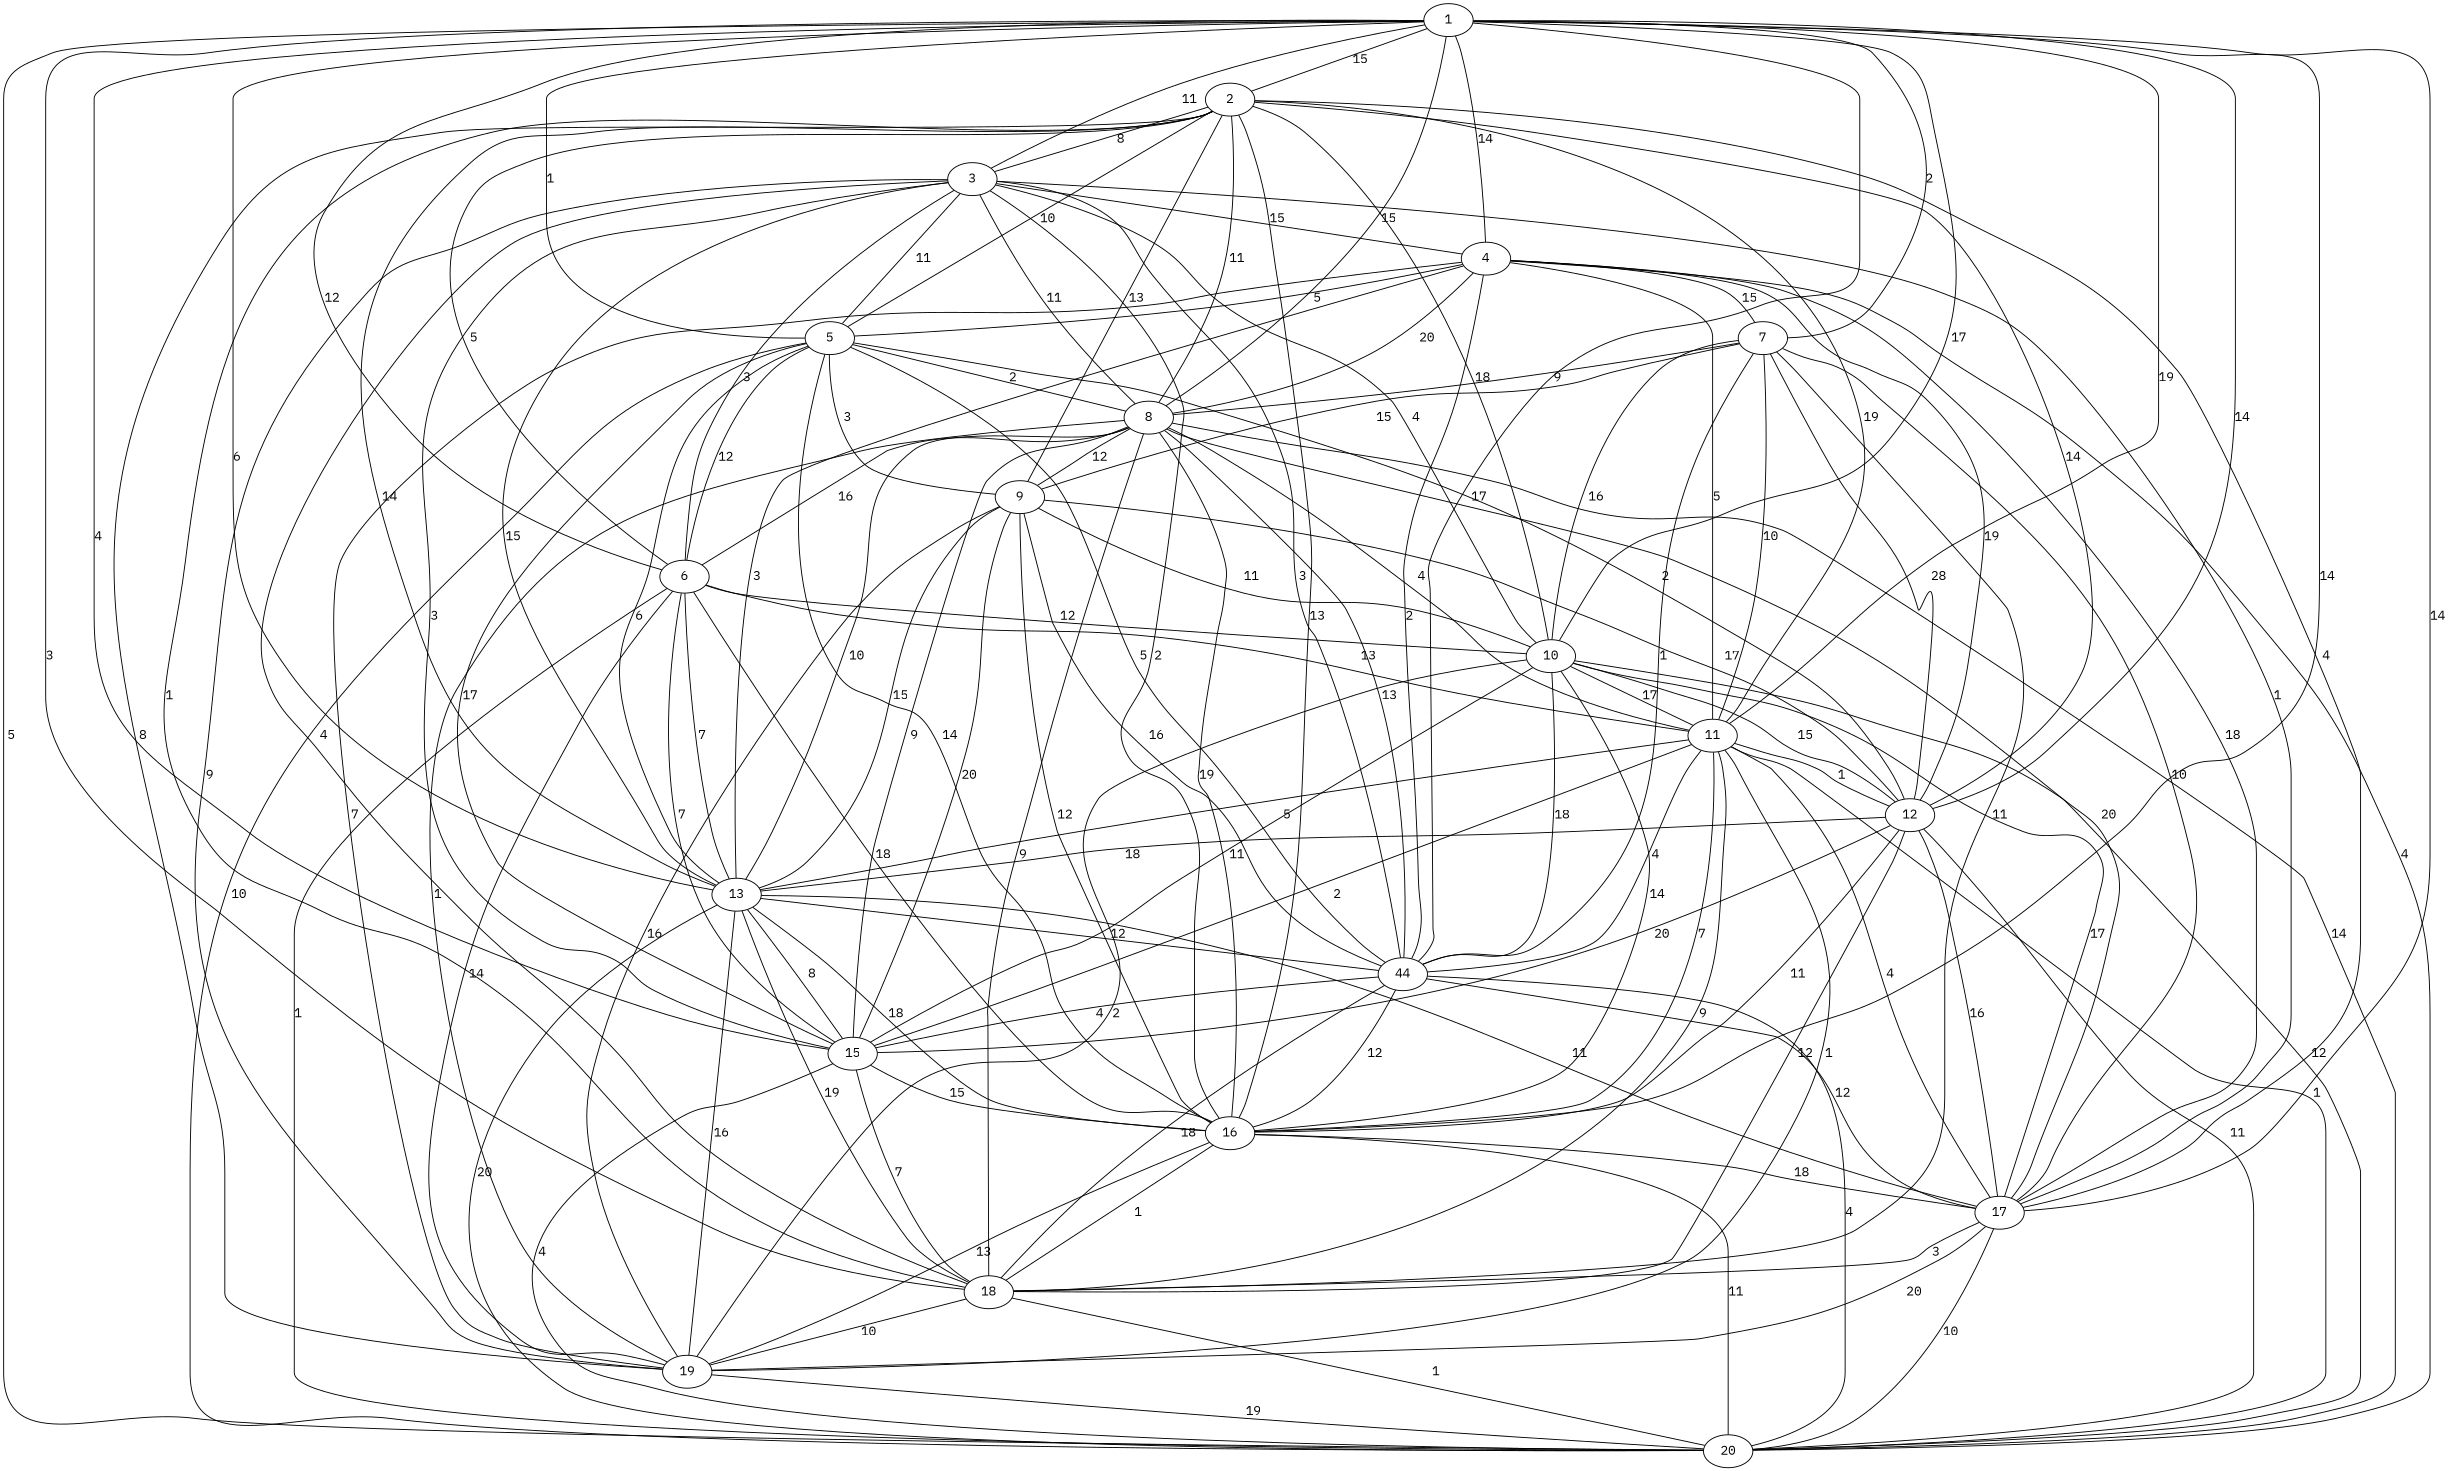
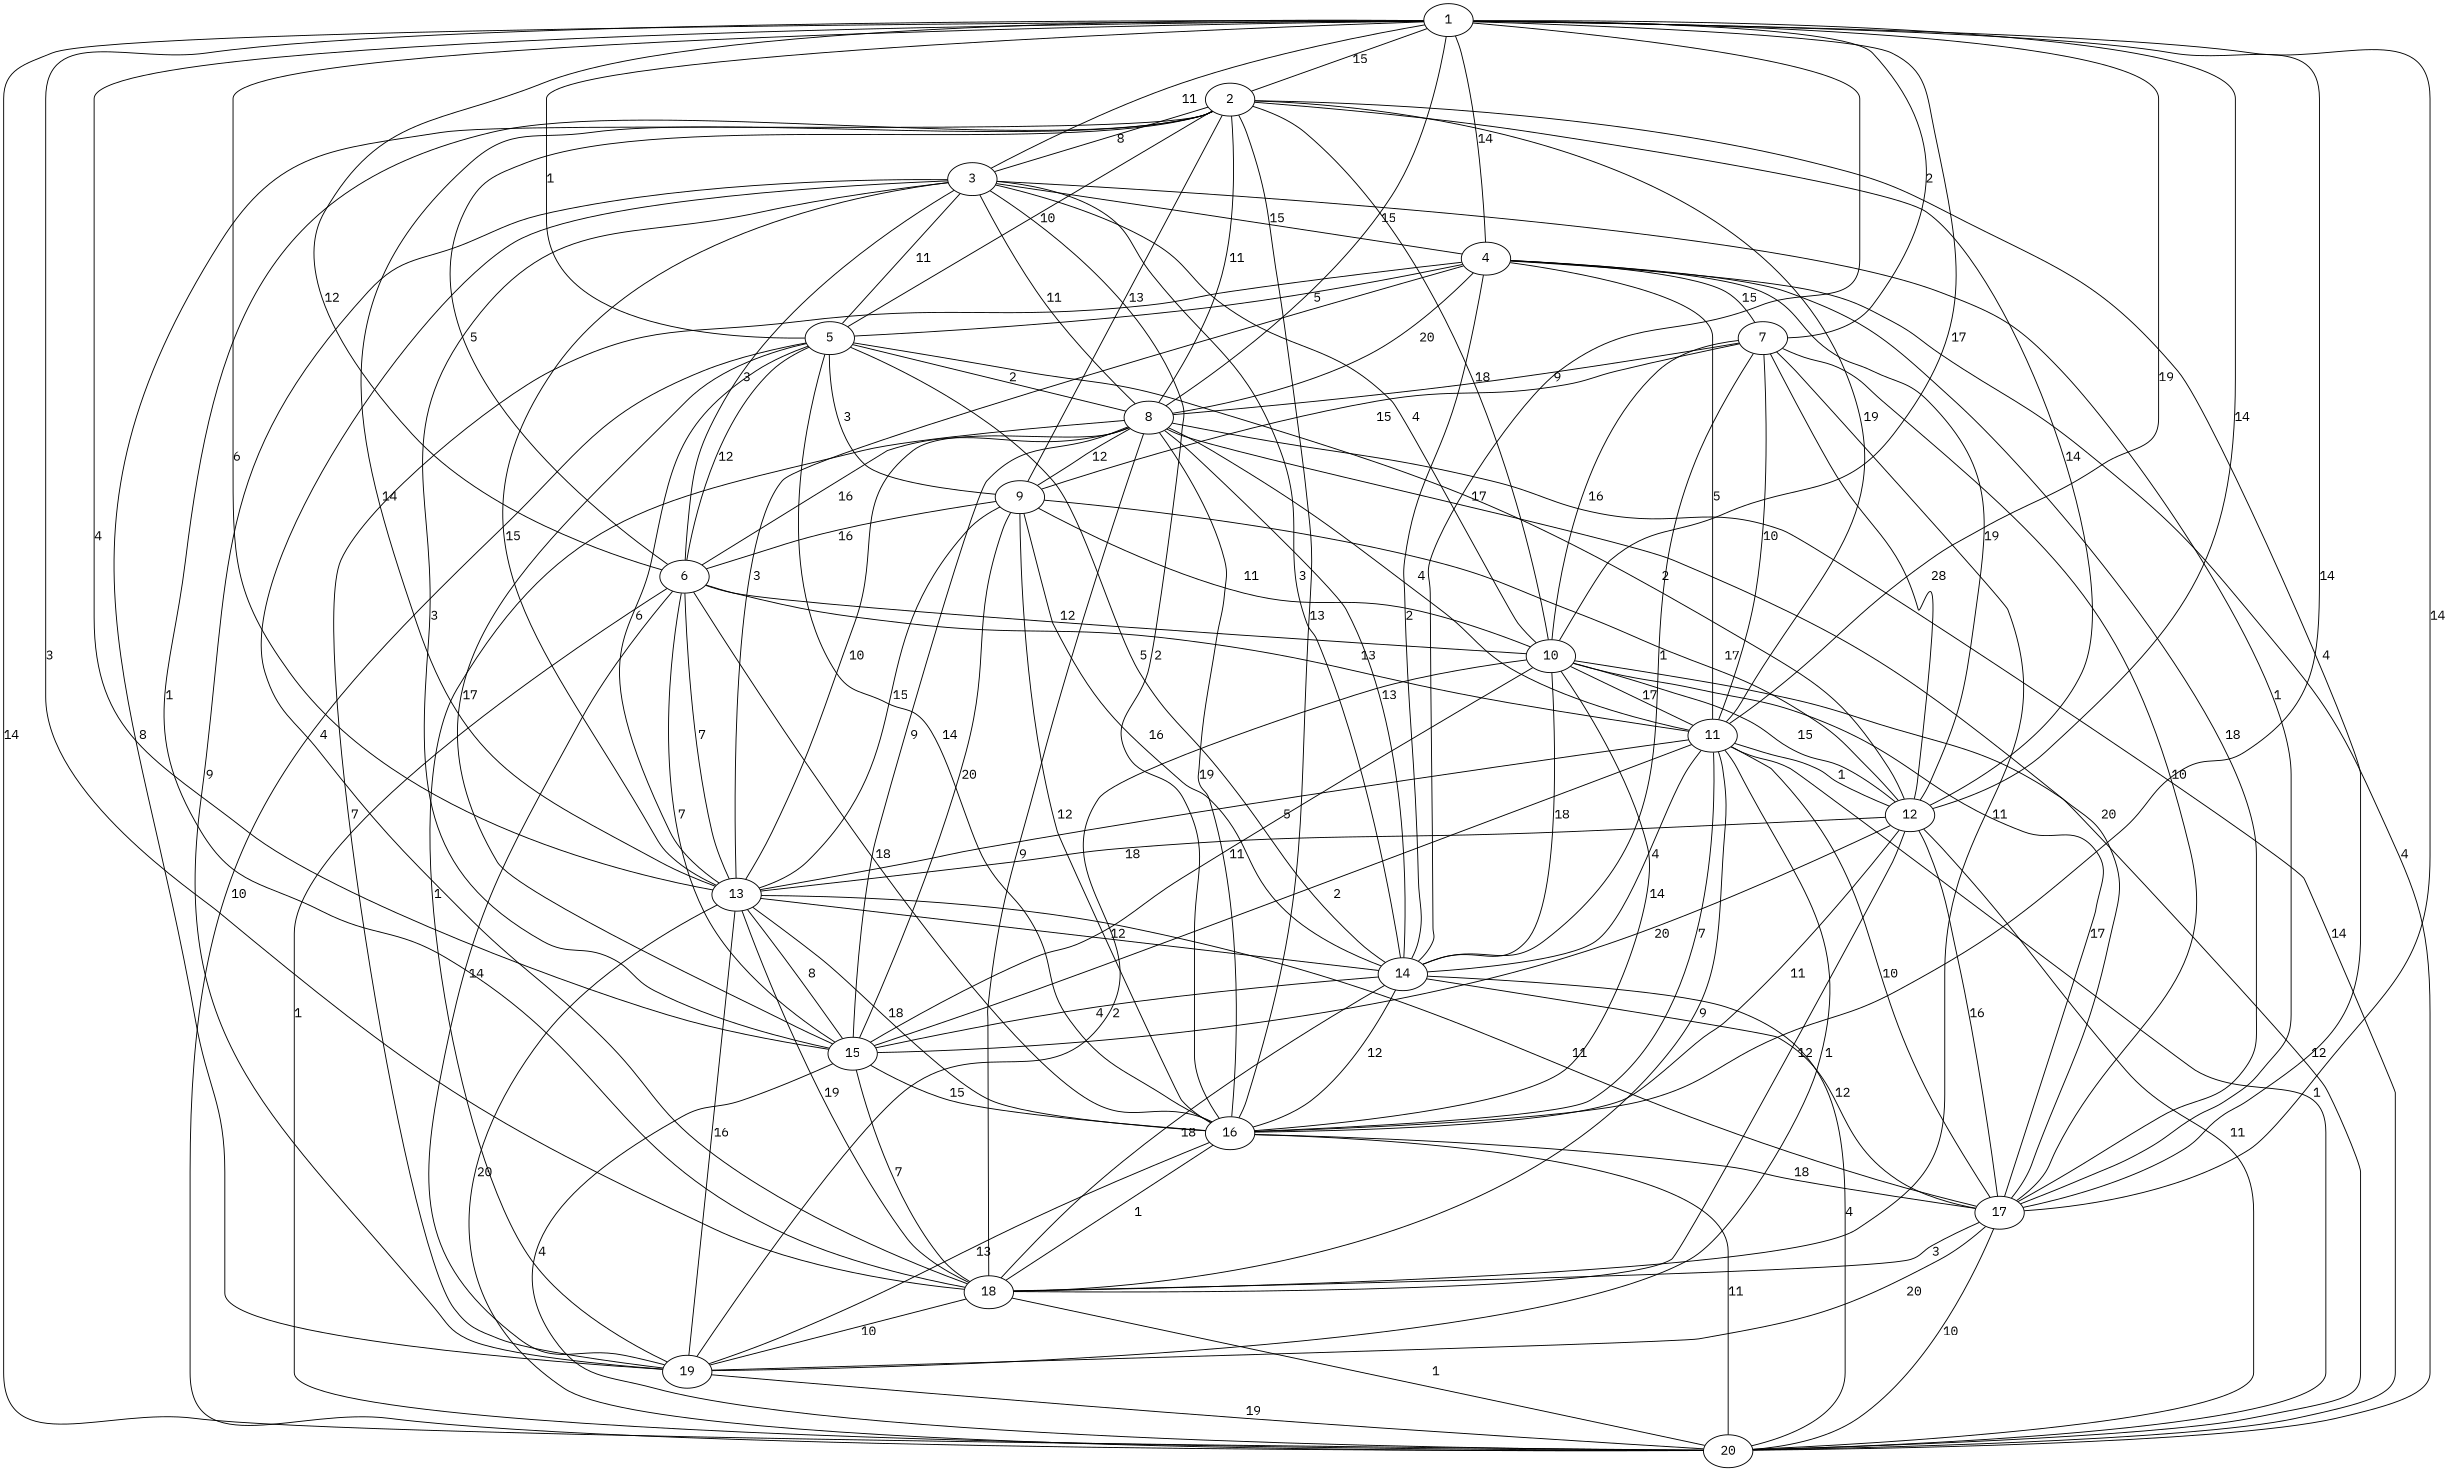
  graph {
    fontname="IBM Plex Mono"
    node [fontname="IBM Plex Mono"]
    edge [fontname="IBM Plex Mono"]
    1
    20
    12
    10
    8
    6
    3
-   14 [label=44]
+   14
    13
    17
    11
    5
    15
    7
    18
    16
    4
    2
    19
    9
-   1 -- 20 [label=5]
+   1 -- 20 [label=14]
    1 -- 12 [label=14]
    1 -- 10 [label=17]
    1 -- 8 [label=15]
    1 -- 6 [label=12]
    1 -- 3 [label=11]
    1 -- 14 [label=17]
    1 -- 13 [label=6]
    1 -- 17 [label=14]
    1 -- 11 [label=19]
    1 -- 5 [label=1]
    1 -- 15 [label=4]
    1 -- 7 [label=2]
    1 -- 18 [label=3]
    1 -- 16 [label=14]
    1 -- 4 [label=14]
    1 -- 2 [label=15]
    12 -- 20 [label=11]
    12 -- 13 [label=18]
    12 -- 17 [label=16]
    12 -- 15 [label=20]
    12 -- 18 [label=12]
    12 -- 16 [label=11]
    10 -- 20 [label=12]
    10 -- 12 [label=15]
    10 -- 14 [label=18]
    10 -- 17 [label=17]
    10 -- 11 [label=17]
    10 -- 15 [label=11]
    10 -- 16 [label=14]
    10 -- 19 [label=2]
    8 -- 20 [label=14]
    8 -- 14 [label=13]
    8 -- 13 [label=10]
    8 -- 17 [label=20]
    8 -- 11 [label=4]
    8 -- 15 [label=9]
    8 -- 18 [label=9]
    8 -- 16 [label=19]
    8 -- 19 [label=1]
    8 -- 9 [label=12]
    6 -- 20 [label=1]
    6 -- 10 [label=12]
    6 -- 8 [label=16]
    6 -- 13 [label=7]
    6 -- 11 [label=13]
    6 -- 15 [label=7]
    6 -- 16 [label=18]
    6 -- 19 [label=14]
    3 -- 10 [label=4]
    3 -- 8 [label=11]
    3 -- 6 [label=3]
    3 -- 14 [label=3]
    3 -- 13 [label=15]
    3 -- 17 [label=1]
    3 -- 5 [label=11]
    3 -- 15 [label=3]
    3 -- 18 [label=4]
    3 -- 16 [label=2]
    3 -- 4 [label=15]
    3 -- 19 [label=9]
    14 -- 20 [label=4]
    14 -- 17 [label=12]
    14 -- 15 [label=4]
    14 -- 18 [label=18]
    14 -- 16 [label=12]
    13 -- 20 [label=20]
    13 -- 14 [label=12]
    13 -- 17 [label=11]
    13 -- 15 [label=8]
    13 -- 18 [label=19]
    13 -- 16 [label=18]
    13 -- 19 [label=16]
    17 -- 20 [label=10]
    17 -- 18 [label=3]
    17 -- 19 [label=20]
    11 -- 20 [label=1]
    11 -- 12 [label=1]
    11 -- 14 [label=4]
    11 -- 13 [label=5]
-   11 -- 17 [label=4]
+   11 -- 17 [label=10]
    11 -- 15 [label=2]
    11 -- 18 [label=9]
    11 -- 16 [label=7]
    11 -- 19 [label=1]
    5 -- 20 [label=10]
    5 -- 12 [label=2]
    5 -- 8 [label=2]
    5 -- 6 [label=12]
    5 -- 14 [label=5]
    5 -- 13 [label=6]
    5 -- 15 [label=17]
    5 -- 16 [label=14]
    5 -- 9 [label=3]
    15 -- 20 [label=4]
    15 -- 18 [label=7]
    15 -- 16 [label=15]
    7 -- 12 [label=28]
    7 -- 10 [label=16]
    7 -- 8 [label=9]
    7 -- 14 [label=1]
    7 -- 17 [label=10]
    7 -- 11 [label=10]
    7 -- 18 [label=11]
    7 -- 9 [label=15]
    18 -- 20 [label=1]
    18 -- 19 [label=10]
    16 -- 20 [label=11]
    16 -- 17 [label=18]
    16 -- 18 [label=1]
    16 -- 19 [label=13]
    4 -- 20 [label=4]
    4 -- 12 [label=19]
    4 -- 8 [label=20]
    4 -- 14 [label=2]
    4 -- 13 [label=3]
    4 -- 17 [label=18]
    4 -- 11 [label=5]
    4 -- 5 [label=5]
    4 -- 7 [label=15]
    4 -- 19 [label=7]
    2 -- 12 [label=14]
    2 -- 10 [label=18]
    2 -- 8 [label=11]
    2 -- 6 [label=5]
    2 -- 3 [label=8]
    2 -- 13 [label=14]
    2 -- 17 [label=4]
    2 -- 11 [label=19]
    2 -- 5 [label=10]
    2 -- 18 [label=1]
    2 -- 16 [label=13]
    2 -- 19 [label=8]
    2 -- 9 [label=13]
    19 -- 20 [label=19]
    9 -- 12 [label=17]
    9 -- 10 [label=11]
    9 -- 14 [label=16]
    9 -- 13 [label=15]
    9 -- 15 [label=20]
    9 -- 16 [label=12]
-   9 -- 19 [label=16]
+   9 -- 6 [label=16]
  }
